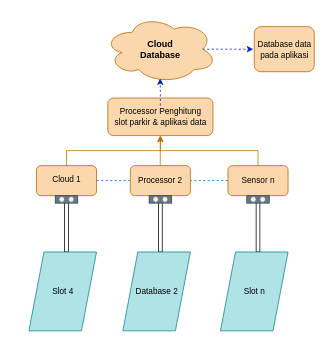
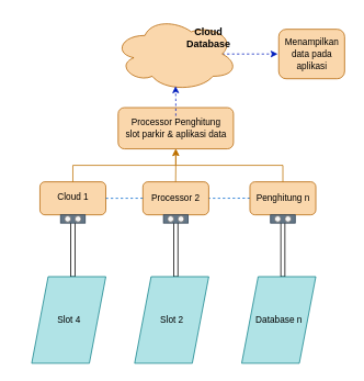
  <mxCell id="0" />
  <mxCell id="1" parent="0" />
  <mxCell id="2" value="" style="endArrow=none;dashed=1;html=1;rounded=0;strokeColor=#0066CC;" edge="1" parent="1"><mxGeometry width="50" height="50" relative="1" as="geometry"><mxPoint x="303" y="239.84" as="sourcePoint" /><mxPoint x="248" y="239.95" as="targetPoint" /></mxGeometry></mxCell>
  <mxCell id="3" value="" style="rounded=0;whiteSpace=wrap;html=1;" vertex="1" parent="1"><mxGeometry x="340.5" y="255" width="5" height="80" as="geometry" /></mxCell>
  <mxCell id="4" value="" style="rounded=0;whiteSpace=wrap;html=1;" vertex="1" parent="1"><mxGeometry x="210.5" y="255" width="5" height="80" as="geometry" /></mxCell>
  <mxCell id="5" value="" style="rounded=0;whiteSpace=wrap;html=1;" vertex="1" parent="1"><mxGeometry x="85.5" y="255" width="5" height="80" as="geometry" /></mxCell>
  <mxCell id="6" style="edgeStyle=orthogonalEdgeStyle;rounded=0;orthogonalLoop=1;jettySize=auto;html=1;entryX=0;entryY=0.5;entryDx=0;entryDy=0;exitX=0.875;exitY=0.5;exitDx=0;exitDy=0;exitPerimeter=0;strokeColor=#001DBC;dashed=1;fillColor=#0050ef;" edge="1" parent="1" source="7" target="21"><mxGeometry relative="1" as="geometry" /></mxCell>
  <mxCell id="7" value="" style="ellipse;shape=cloud;whiteSpace=wrap;html=1;fillColor=#fad7ac;strokeColor=#b46504;" vertex="1" parent="1"><mxGeometry x="138" y="20" width="150" height="90" as="geometry" /></mxCell>
  <mxCell id="8" value="" style="rounded=1;whiteSpace=wrap;html=1;fillColor=#fad7ac;strokeColor=#b46504;" vertex="1" parent="1"><mxGeometry x="143" y="130" width="140" height="50" as="geometry" /></mxCell>
- <mxCell id="9" value="&lt;font color=&quot;#000000&quot;&gt;&lt;b&gt;Cloud Database&lt;/b&gt;&lt;/font&gt;" style="text;html=1;strokeColor=none;fillColor=none;align=center;verticalAlign=middle;whiteSpace=wrap;rounded=0;" vertex="1" parent="1"><mxGeometry x="183" y="50" width="60" height="30" as="geometry" /></mxCell>
+ <mxCell id="9" value="&lt;font color=&quot;#000000&quot;&gt;&lt;b&gt;Cloud Database&lt;/b&gt;&lt;/font&gt;" style="text;html=1;strokeColor=none;fillColor=none;align=center;verticalAlign=middle;whiteSpace=wrap;rounded=0;" vertex="1" parent="1"><mxGeometry x="223" y="30" width="60" height="30" as="geometry" /></mxCell>
  <mxCell id="10" value="&lt;font style=&quot;font-size: 11px;&quot; color=&quot;#000000&quot;&gt;&lt;span style=&quot;font-size: 11px;&quot;&gt;Processor Penghitung slot parkir &amp;amp; aplikasi dat&lt;/span&gt;&lt;span style=&quot;font-size: 11px;&quot;&gt;a&lt;/span&gt;&lt;/font&gt;" style="text;html=1;strokeColor=none;fillColor=none;align=center;verticalAlign=middle;whiteSpace=wrap;rounded=0;" vertex="1" parent="1"><mxGeometry x="150.5" y="140" width="125" height="30" as="geometry" /></mxCell>
  <mxCell id="11" value="" style="rounded=1;whiteSpace=wrap;html=1;fillColor=#fad7ac;strokeColor=#b46504;" vertex="1" parent="1"><mxGeometry x="48" y="220" width="80" height="40" as="geometry" /></mxCell>
  <mxCell id="12" value="" style="rounded=1;whiteSpace=wrap;html=1;fillColor=#fad7ac;strokeColor=#b46504;" vertex="1" parent="1"><mxGeometry x="173" y="220" width="80" height="40" as="geometry" /></mxCell>
  <mxCell id="13" value="" style="rounded=1;whiteSpace=wrap;html=1;fillColor=#fad7ac;strokeColor=#b46504;" vertex="1" parent="1"><mxGeometry x="303" y="220" width="80" height="40" as="geometry" /></mxCell>
  <mxCell id="14" style="edgeStyle=orthogonalEdgeStyle;rounded=0;orthogonalLoop=1;jettySize=auto;html=1;entryX=0.498;entryY=0.933;entryDx=0;entryDy=0;entryPerimeter=0;dashed=1;strokeColor=#001DBC;fillColor=#0050ef;" edge="1" parent="1" source="10" target="7"><mxGeometry relative="1" as="geometry" /></mxCell>
  <mxCell id="15" style="edgeStyle=orthogonalEdgeStyle;rounded=0;orthogonalLoop=1;jettySize=auto;html=1;entryX=0.5;entryY=1;entryDx=0;entryDy=0;strokeColor=#BD7000;fillColor=#f0a30a;" edge="1" parent="1" source="16" target="8"><mxGeometry relative="1" as="geometry" /></mxCell>
  <mxCell id="16" value="&lt;font color=&quot;#000000&quot;&gt;&lt;span style=&quot;font-size: 11px;&quot;&gt;Cloud 1&lt;/span&gt;&lt;/font&gt;" style="text;html=1;strokeColor=none;fillColor=none;align=center;verticalAlign=middle;whiteSpace=wrap;rounded=0;" vertex="1" parent="1"><mxGeometry x="25.5" y="220" width="125" height="35" as="geometry" /></mxCell>
  <mxCell id="17" value="&lt;font color=&quot;#000000&quot;&gt;&lt;span style=&quot;font-size: 11px;&quot;&gt;Processor 2&lt;/span&gt;&lt;/font&gt;" style="text;html=1;strokeColor=none;fillColor=none;align=center;verticalAlign=middle;whiteSpace=wrap;rounded=0;" vertex="1" parent="1"><mxGeometry x="154.25" y="225" width="117.5" height="30" as="geometry" /></mxCell>
  <mxCell id="18" style="edgeStyle=orthogonalEdgeStyle;rounded=0;orthogonalLoop=1;jettySize=auto;html=1;entryX=0.5;entryY=1;entryDx=0;entryDy=0;strokeColor=#BD7000;exitX=0.5;exitY=0;exitDx=0;exitDy=0;fillColor=#f0a30a;" edge="1" parent="1" source="13" target="8"><mxGeometry relative="1" as="geometry" /></mxCell>
- <mxCell id="19" value="&lt;font color=&quot;#000000&quot;&gt;&lt;span style=&quot;font-size: 11px;&quot;&gt;Sensor n&lt;/span&gt;&lt;/font&gt;" style="text;html=1;strokeColor=none;fillColor=none;align=center;verticalAlign=middle;whiteSpace=wrap;rounded=0;" vertex="1" parent="1"><mxGeometry x="280.5" y="225" width="125" height="30" as="geometry" /></mxCell>
+ <mxCell id="19" value="&lt;font color=&quot;#000000&quot;&gt;&lt;span style=&quot;font-size: 11px;&quot;&gt;Penghitung n&lt;/span&gt;&lt;/font&gt;" style="text;html=1;strokeColor=none;fillColor=none;align=center;verticalAlign=middle;whiteSpace=wrap;rounded=0;" vertex="1" parent="1"><mxGeometry x="280.5" y="225" width="125" height="30" as="geometry" /></mxCell>
  <mxCell id="20" value="" style="rounded=1;whiteSpace=wrap;html=1;fillColor=#fad7ac;strokeColor=#b46504;" vertex="1" parent="1"><mxGeometry x="338" y="35" width="80" height="60" as="geometry" /></mxCell>
- <mxCell id="21" value="&lt;font color=&quot;#000000&quot;&gt;&lt;span style=&quot;font-size: 11px;&quot;&gt;Database data pada aplikasi&lt;/span&gt;&lt;/font&gt;" style="text;html=1;strokeColor=none;fillColor=none;align=center;verticalAlign=middle;whiteSpace=wrap;rounded=0;" vertex="1" parent="1"><mxGeometry x="336.75" y="50" width="82.5" height="30" as="geometry" /></mxCell>
+ <mxCell id="21" value="&lt;font color=&quot;#000000&quot;&gt;&lt;span style=&quot;font-size: 11px;&quot;&gt;Menampilkan data pada aplikasi&lt;/span&gt;&lt;/font&gt;" style="text;html=1;strokeColor=none;fillColor=none;align=center;verticalAlign=middle;whiteSpace=wrap;rounded=0;" vertex="1" parent="1"><mxGeometry x="336.75" y="50" width="82.5" height="30" as="geometry" /></mxCell>
  <mxCell id="22" value="" style="shape=parallelogram;perimeter=parallelogramPerimeter;whiteSpace=wrap;html=1;fixedSize=1;rotation=-180;fillColor=#b0e3e6;strokeColor=#0e8088;" vertex="1" parent="1"><mxGeometry x="38" y="335" width="90" height="105" as="geometry" /></mxCell>
  <mxCell id="23" value="" style="shape=parallelogram;perimeter=parallelogramPerimeter;whiteSpace=wrap;html=1;fixedSize=1;rotation=-180;fillColor=#b0e3e6;strokeColor=#0e8088;" vertex="1" parent="1"><mxGeometry x="163" y="335" width="90" height="105" as="geometry" /></mxCell>
  <mxCell id="24" value="" style="shape=parallelogram;perimeter=parallelogramPerimeter;whiteSpace=wrap;html=1;fixedSize=1;rotation=-180;fillColor=#b0e3e6;strokeColor=#0e8088;" vertex="1" parent="1"><mxGeometry x="293" y="335" width="90" height="105" as="geometry" /></mxCell>
  <mxCell id="25" value="&lt;font color=&quot;#000000&quot;&gt;&lt;span style=&quot;font-size: 11px;&quot;&gt;Slot 4&lt;/span&gt;&lt;/font&gt;" style="text;html=1;strokeColor=none;fillColor=none;align=center;verticalAlign=middle;whiteSpace=wrap;rounded=0;" vertex="1" parent="1"><mxGeometry x="20.5" y="372.5" width="125" height="30" as="geometry" /></mxCell>
- <mxCell id="26" value="&lt;font color=&quot;#000000&quot;&gt;&lt;span style=&quot;font-size: 11px;&quot;&gt;Database 2&lt;/span&gt;&lt;/font&gt;" style="text;html=1;strokeColor=none;fillColor=none;align=center;verticalAlign=middle;whiteSpace=wrap;rounded=0;" vertex="1" parent="1"><mxGeometry x="145.5" y="372.5" width="125" height="30" as="geometry" /></mxCell>
- <mxCell id="27" value="&lt;font color=&quot;#000000&quot;&gt;&lt;span style=&quot;font-size: 11px;&quot;&gt;Slot n&lt;/span&gt;&lt;/font&gt;" style="text;html=1;strokeColor=none;fillColor=none;align=center;verticalAlign=middle;whiteSpace=wrap;rounded=0;" vertex="1" parent="1"><mxGeometry x="275.5" y="372.5" width="125" height="30" as="geometry" /></mxCell>
+ <mxCell id="26" value="&lt;font color=&quot;#000000&quot;&gt;&lt;span style=&quot;font-size: 11px;&quot;&gt;Slot 2&lt;/span&gt;&lt;/font&gt;" style="text;html=1;strokeColor=none;fillColor=none;align=center;verticalAlign=middle;whiteSpace=wrap;rounded=0;" vertex="1" parent="1"><mxGeometry x="145.5" y="372.5" width="125" height="30" as="geometry" /></mxCell>
+ <mxCell id="27" value="&lt;font color=&quot;#000000&quot;&gt;&lt;span style=&quot;font-size: 11px;&quot;&gt;Database n&lt;/span&gt;&lt;/font&gt;" style="text;html=1;strokeColor=none;fillColor=none;align=center;verticalAlign=middle;whiteSpace=wrap;rounded=0;" vertex="1" parent="1"><mxGeometry x="275.5" y="372.5" width="125" height="30" as="geometry" /></mxCell>
  <mxCell id="28" value="" style="group" vertex="1" connectable="0" parent="1"><mxGeometry x="73" y="260" width="30" height="10" as="geometry" /></mxCell>
  <mxCell id="29" value="" style="rounded=0;whiteSpace=wrap;html=1;fillColor=#647687;strokeColor=#314354;fontColor=#ffffff;" vertex="1" parent="28"><mxGeometry width="30" height="10" as="geometry" /></mxCell>
  <mxCell id="30" value="" style="ellipse;whiteSpace=wrap;html=1;aspect=fixed;fillColor=#f5f5f5;fontColor=#333333;strokeColor=#666666;" vertex="1" parent="28"><mxGeometry x="17.5" y="1.25" width="7.5" height="7.5" as="geometry" /></mxCell>
  <mxCell id="31" value="" style="ellipse;whiteSpace=wrap;html=1;aspect=fixed;fillColor=#f5f5f5;fontColor=#333333;strokeColor=#666666;" vertex="1" parent="28"><mxGeometry x="5" y="1.25" width="7.5" height="7.5" as="geometry" /></mxCell>
  <mxCell id="32" value="" style="group" vertex="1" connectable="0" parent="1"><mxGeometry x="198" y="260" width="30" height="10" as="geometry" /></mxCell>
  <mxCell id="33" value="" style="rounded=0;whiteSpace=wrap;html=1;fillColor=#647687;strokeColor=#314354;fontColor=#ffffff;" vertex="1" parent="32"><mxGeometry width="30" height="10" as="geometry" /></mxCell>
  <mxCell id="34" value="" style="ellipse;whiteSpace=wrap;html=1;aspect=fixed;fillColor=#f5f5f5;fontColor=#333333;strokeColor=#666666;" vertex="1" parent="32"><mxGeometry x="17.5" y="1.25" width="7.5" height="7.5" as="geometry" /></mxCell>
  <mxCell id="35" value="" style="ellipse;whiteSpace=wrap;html=1;aspect=fixed;fillColor=#f5f5f5;fontColor=#333333;strokeColor=#666666;" vertex="1" parent="32"><mxGeometry x="5" y="1.25" width="7.5" height="7.5" as="geometry" /></mxCell>
  <mxCell id="36" value="" style="group" vertex="1" connectable="0" parent="1"><mxGeometry x="328" y="260" width="30" height="10" as="geometry" /></mxCell>
  <mxCell id="37" value="" style="rounded=0;whiteSpace=wrap;html=1;fillColor=#647687;strokeColor=#314354;fontColor=#ffffff;" vertex="1" parent="36"><mxGeometry width="30" height="10" as="geometry" /></mxCell>
  <mxCell id="38" value="" style="ellipse;whiteSpace=wrap;html=1;aspect=fixed;fillColor=#f5f5f5;fontColor=#333333;strokeColor=#666666;" vertex="1" parent="36"><mxGeometry x="17.5" y="1.25" width="7.5" height="7.5" as="geometry" /></mxCell>
  <mxCell id="39" value="" style="ellipse;whiteSpace=wrap;html=1;aspect=fixed;fillColor=#f5f5f5;fontColor=#333333;strokeColor=#666666;" vertex="1" parent="36"><mxGeometry x="5" y="1.25" width="7.5" height="7.5" as="geometry" /></mxCell>
  <mxCell id="40" value="" style="endArrow=none;html=1;rounded=0;exitX=0.495;exitY=-0.044;exitDx=0;exitDy=0;exitPerimeter=0;strokeColor=#BD7000;fillColor=#f0a30a;" edge="1" parent="1"><mxGeometry width="50" height="50" relative="1" as="geometry"><mxPoint x="212.8" y="220" as="sourcePoint" /><mxPoint x="213" y="200" as="targetPoint" /></mxGeometry></mxCell>
  <mxCell id="41" value="" style="endArrow=none;dashed=1;html=1;rounded=0;strokeColor=#0066CC;" edge="1" parent="1"><mxGeometry width="50" height="50" relative="1" as="geometry"><mxPoint x="173" y="239.89" as="sourcePoint" /><mxPoint x="128" y="240" as="targetPoint" /></mxGeometry></mxCell>
